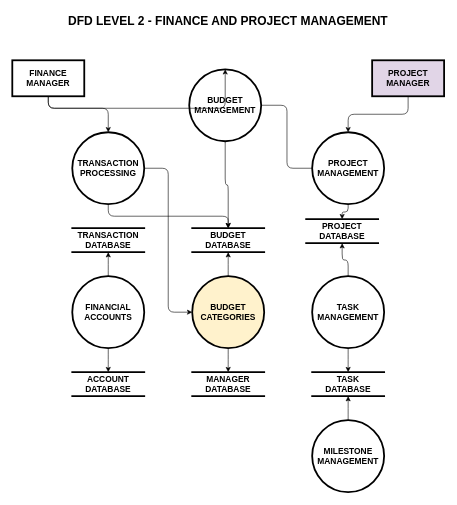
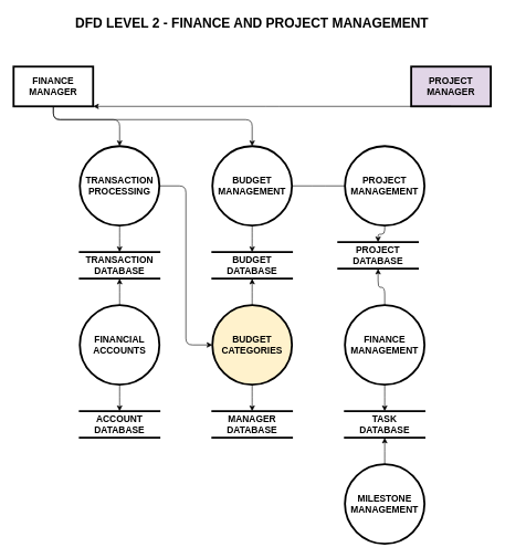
  <mxCell id="0" />
  <mxCell id="1" parent="0" />
  <mxCell id="2" value="FINANCE&#10;MANAGER" style="whiteSpace=wrap;align=center;verticalAlign=middle;fontStyle=1;strokeWidth=3;fillColor=#FFFFFF;fontSize=14;" parent="1" vertex="1"><mxGeometry x="20" y="100" width="120" height="60" as="geometry" /></mxCell>
  <mxCell id="3" value="PROJECT&#10;MANAGER" style="whiteSpace=wrap;align=center;verticalAlign=middle;fontStyle=1;strokeWidth=3;fillColor=#e1d5e7;fontSize=14;" parent="1" vertex="1"><mxGeometry x="620" y="100" width="120" height="60" as="geometry" /></mxCell>
  <mxCell id="4" value="TRANSACTION&#10;PROCESSING" style="ellipse;whiteSpace=wrap;html=1;aspect=fixed;fontSize=14;fontStyle=1;strokeWidth=3;fillColor=#FFFFFF" parent="1" vertex="1"><mxGeometry x="120" y="220" width="120" height="120" as="geometry" /></mxCell>
- <mxCell id="5" value="BUDGET&#10;MANAGEMENT" style="ellipse;whiteSpace=wrap;html=1;aspect=fixed;fontSize=14;fontStyle=1;strokeWidth=3;fillColor=#FFFFFF" parent="1" vertex="1"><mxGeometry x="315" y="115" width="120" height="120" as="geometry" /></mxCell>
+ <mxCell id="5" value="BUDGET&#10;MANAGEMENT" style="ellipse;whiteSpace=wrap;html=1;aspect=fixed;fontSize=14;fontStyle=1;strokeWidth=3;fillColor=#FFFFFF" parent="1" vertex="1"><mxGeometry x="320" y="220" width="120" height="120" as="geometry" /></mxCell>
  <mxCell id="6" value="PROJECT&#10;MANAGEMENT" style="ellipse;whiteSpace=wrap;html=1;aspect=fixed;fontSize=14;fontStyle=1;strokeWidth=3;fillColor=#FFFFFF" parent="1" vertex="1"><mxGeometry x="520" y="220" width="120" height="120" as="geometry" /></mxCell>
  <mxCell id="7" value="TRANSACTION&#10;DATABASE" style="shape=partialRectangle;whiteSpace=wrap;html=1;left=0;right=0;fillColor=none;fontSize=14;fontStyle=1;strokeWidth=3;" parent="1" vertex="1"><mxGeometry x="120" y="380" width="120" height="40" as="geometry" /></mxCell>
  <mxCell id="8" value="BUDGET&#10;DATABASE" style="shape=partialRectangle;whiteSpace=wrap;html=1;left=0;right=0;fillColor=none;fontSize=14;fontStyle=1;strokeWidth=3;" parent="1" vertex="1"><mxGeometry x="320" y="380" width="120" height="40" as="geometry" /></mxCell>
  <mxCell id="9" value="PROJECT&#10;DATABASE" style="shape=partialRectangle;whiteSpace=wrap;html=1;left=0;right=0;fillColor=none;fontSize=14;fontStyle=1;strokeWidth=3;" parent="1" vertex="1"><mxGeometry x="510" y="365" width="120" height="40" as="geometry" /></mxCell>
  <mxCell id="10" value="FINANCIAL&#10;ACCOUNTS" style="ellipse;whiteSpace=wrap;html=1;aspect=fixed;fontSize=14;fontStyle=1;strokeWidth=3;fillColor=#FFFFFF" parent="1" vertex="1"><mxGeometry x="120" y="460" width="120" height="120" as="geometry" /></mxCell>
  <mxCell id="11" value="BUDGET&#10;CATEGORIES" style="ellipse;whiteSpace=wrap;html=1;aspect=fixed;fontSize=14;fontStyle=1;strokeWidth=3;fillColor=#fff2cc;" parent="1" vertex="1"><mxGeometry x="320" y="460" width="120" height="120" as="geometry" /></mxCell>
- <mxCell id="12" value="TASK&#10;MANAGEMENT" style="ellipse;whiteSpace=wrap;html=1;aspect=fixed;fontSize=14;fontStyle=1;strokeWidth=3;fillColor=#FFFFFF" parent="1" vertex="1"><mxGeometry x="520" y="460" width="120" height="120" as="geometry" /></mxCell>
+ <mxCell id="12" value="FINANCE&#10;MANAGEMENT" style="ellipse;whiteSpace=wrap;html=1;aspect=fixed;fontSize=14;fontStyle=1;strokeWidth=3;fillColor=#FFFFFF" parent="1" vertex="1"><mxGeometry x="520" y="460" width="120" height="120" as="geometry" /></mxCell>
  <mxCell id="13" value="ACCOUNT&#10;DATABASE" style="shape=partialRectangle;whiteSpace=wrap;html=1;left=0;right=0;fillColor=none;fontSize=14;fontStyle=1;strokeWidth=3;" parent="1" vertex="1"><mxGeometry x="120" y="620" width="120" height="40" as="geometry" /></mxCell>
  <mxCell id="14" value="MANAGER&#10;DATABASE" style="shape=partialRectangle;whiteSpace=wrap;html=1;left=0;right=0;fillColor=none;fontSize=14;fontStyle=1;strokeWidth=3;" parent="1" vertex="1"><mxGeometry x="320" y="620" width="120" height="40" as="geometry" /></mxCell>
  <mxCell id="15" value="TASK&#10;DATABASE" style="shape=partialRectangle;whiteSpace=wrap;html=1;left=0;right=0;fillColor=none;fontSize=14;fontStyle=1;strokeWidth=3;" parent="1" vertex="1"><mxGeometry x="520" y="620" width="120" height="40" as="geometry" /></mxCell>
  <mxCell id="16" value="MILESTONE&#10;MANAGEMENT" style="ellipse;whiteSpace=wrap;html=1;aspect=fixed;fontSize=14;fontStyle=1;strokeWidth=3;fillColor=#FFFFFF" parent="1" vertex="1"><mxGeometry x="520" y="700" width="120" height="120" as="geometry" /></mxCell>
  <mxCell id="17" value="" style="edgeStyle=elbowEdgeStyle;elbow=vertical;exitX=0.5;exitY=1;exitPerimeter=0;entryX=0.5;entryY=0;entryPerimeter=0;fontStyle=1;strokeColor=#000000;strokeWidth=1;html=1;" parent="1" source="2" target="4" edge="1"><mxGeometry width="100" height="100" as="geometry"><mxPoint x="80" y="160" as="sourcePoint" /><mxPoint x="180" y="60" as="targetPoint" /><Array as="points"><mxPoint x="80" y="180" /></Array></mxGeometry></mxCell>
  <mxCell id="18" value="" style="edgeStyle=elbowEdgeStyle;elbow=vertical;exitX=0.5;exitY=1;exitPerimeter=0;entryX=0.5;entryY=0;entryPerimeter=0;fontStyle=1;strokeColor=#000000;strokeWidth=1;html=1;" parent="1" source="2" target="5" edge="1"><mxGeometry width="100" height="100" as="geometry"><mxPoint x="80" y="160" as="sourcePoint" /><mxPoint x="180" y="220" as="targetPoint" /><Array as="points"><mxPoint x="220" y="180" /></Array></mxGeometry></mxCell>
- <mxCell id="19" value="" style="edgeStyle=elbowEdgeStyle;elbow=vertical;exitX=0.5;exitY=1;exitPerimeter=0;entryX=0.5;entryY=0;entryPerimeter=0;fontStyle=1;strokeColor=#000000;strokeWidth=1;html=1;" parent="1" source="3" target="6" edge="1"><mxGeometry width="100" height="100" as="geometry"><mxPoint x="680" y="160" as="sourcePoint" /><mxPoint x="780" y="60" as="targetPoint" /></mxGeometry></mxCell>
- <mxCell id="20" value="" style="edgeStyle=elbowEdgeStyle;elbow=vertical;exitX=0.5;exitY=1;exitPerimeter=0;fontStyle=1;strokeColor=#000000;strokeWidth=1;html=1;" parent="1" source="4" target="8" edge="1"><mxGeometry width="100" height="100" as="geometry"><mxPoint x="180" y="340" as="sourcePoint" /><mxPoint x="280" y="240" as="targetPoint" /></mxGeometry></mxCell>
+ <mxCell id="19" value="" style="edgeStyle=elbowEdgeStyle;elbow=vertical;exitX=0.5;exitY=1;exitPerimeter=0;fontStyle=1;strokeColor=#000000;strokeWidth=1;html=1;" parent="1" source="3" target="2" edge="1"><mxGeometry width="100" height="100" as="geometry"><mxPoint x="680" y="160" as="sourcePoint" /><mxPoint x="780" y="60" as="targetPoint" /></mxGeometry></mxCell>
+ <mxCell id="20" value="" style="edgeStyle=elbowEdgeStyle;elbow=vertical;exitX=0.5;exitY=1;exitPerimeter=0;entryX=0.5;entryY=0;entryPerimeter=0;fontStyle=1;strokeColor=#000000;strokeWidth=1;html=1;" parent="1" source="4" target="7" edge="1"><mxGeometry width="100" height="100" as="geometry"><mxPoint x="180" y="340" as="sourcePoint" /><mxPoint x="280" y="240" as="targetPoint" /></mxGeometry></mxCell>
  <mxCell id="21" value="" style="edgeStyle=elbowEdgeStyle;elbow=vertical;exitX=0.5;exitY=1;exitPerimeter=0;entryX=0.5;entryY=0;entryPerimeter=0;fontStyle=1;strokeColor=#000000;strokeWidth=1;html=1;" parent="1" source="5" target="8" edge="1"><mxGeometry width="100" height="100" as="geometry"><mxPoint x="380" y="340" as="sourcePoint" /><mxPoint x="480" y="240" as="targetPoint" /></mxGeometry></mxCell>
  <mxCell id="22" value="" style="edgeStyle=elbowEdgeStyle;elbow=vertical;exitX=0.5;exitY=1;exitPerimeter=0;entryX=0.5;entryY=0;entryPerimeter=0;fontStyle=1;strokeColor=#000000;strokeWidth=1;html=1;" parent="1" source="6" target="9" edge="1"><mxGeometry width="100" height="100" as="geometry"><mxPoint x="580" y="340" as="sourcePoint" /><mxPoint x="680" y="240" as="targetPoint" /></mxGeometry></mxCell>
  <mxCell id="23" value="" style="edgeStyle=elbowEdgeStyle;elbow=horizontal;exitX=1;exitY=0.5;exitPerimeter=0;fontStyle=1;strokeColor=#000000;strokeWidth=1;html=1;" parent="1" source="4" target="11" edge="1"><mxGeometry width="100" height="100" as="geometry"><mxPoint x="240" y="280" as="sourcePoint" /><mxPoint x="340" y="180" as="targetPoint" /></mxGeometry></mxCell>
  <mxCell id="24" value="" style="edgeStyle=elbowEdgeStyle;elbow=horizontal;exitX=1;exitY=0.5;exitPerimeter=0;entryX=0;entryY=0.5;entryPerimeter=0;fontStyle=1;strokeColor=#000000;strokeWidth=1;html=1;endArrow=none;" parent="1" source="5" target="6" edge="1"><mxGeometry width="100" height="100" as="geometry"><mxPoint x="440" y="280" as="sourcePoint" /><mxPoint x="540" y="180" as="targetPoint" /></mxGeometry></mxCell>
  <mxCell id="25" value="" style="edgeStyle=elbowEdgeStyle;elbow=vertical;exitX=0.5;exitY=1;exitPerimeter=0;entryX=0.5;entryY=0;entryPerimeter=0;fontStyle=1;strokeColor=#000000;strokeWidth=1;html=1;" parent="1" source="10" target="13" edge="1"><mxGeometry width="100" height="100" as="geometry"><mxPoint x="180" y="580" as="sourcePoint" /><mxPoint x="280" y="480" as="targetPoint" /></mxGeometry></mxCell>
  <mxCell id="26" value="" style="edgeStyle=elbowEdgeStyle;elbow=vertical;exitX=0.5;exitY=1;exitPerimeter=0;entryX=0.5;entryY=0;entryPerimeter=0;fontStyle=1;strokeColor=#000000;strokeWidth=1;html=1;" parent="1" source="11" target="14" edge="1"><mxGeometry width="100" height="100" as="geometry"><mxPoint x="380" y="580" as="sourcePoint" /><mxPoint x="480" y="480" as="targetPoint" /></mxGeometry></mxCell>
  <mxCell id="27" value="" style="edgeStyle=elbowEdgeStyle;elbow=vertical;exitX=0.5;exitY=1;exitPerimeter=0;entryX=0.5;entryY=0;entryPerimeter=0;fontStyle=1;strokeColor=#000000;strokeWidth=1;html=1;" parent="1" source="12" target="15" edge="1"><mxGeometry width="100" height="100" as="geometry"><mxPoint x="580" y="580" as="sourcePoint" /><mxPoint x="680" y="480" as="targetPoint" /></mxGeometry></mxCell>
  <mxCell id="28" value="" style="edgeStyle=elbowEdgeStyle;elbow=vertical;exitX=0.5;exitY=0;exitPerimeter=0;entryX=0.5;entryY=1;entryPerimeter=0;fontStyle=1;strokeColor=#000000;strokeWidth=1;html=1;" parent="1" source="10" target="7" edge="1"><mxGeometry width="100" height="100" as="geometry"><mxPoint x="180" y="460" as="sourcePoint" /><mxPoint x="280" y="360" as="targetPoint" /></mxGeometry></mxCell>
  <mxCell id="29" value="" style="edgeStyle=elbowEdgeStyle;elbow=vertical;exitX=0.5;exitY=0;exitPerimeter=0;entryX=0.5;entryY=1;entryPerimeter=0;fontStyle=1;strokeColor=#000000;strokeWidth=1;html=1;" parent="1" source="11" target="8" edge="1"><mxGeometry width="100" height="100" as="geometry"><mxPoint x="380" y="460" as="sourcePoint" /><mxPoint x="480" y="360" as="targetPoint" /></mxGeometry></mxCell>
  <mxCell id="30" value="" style="edgeStyle=elbowEdgeStyle;elbow=vertical;exitX=0.5;exitY=0;exitPerimeter=0;entryX=0.5;entryY=1;entryPerimeter=0;fontStyle=1;strokeColor=#000000;strokeWidth=1;html=1;" parent="1" source="12" target="9" edge="1"><mxGeometry width="100" height="100" as="geometry"><mxPoint x="580" y="460" as="sourcePoint" /><mxPoint x="680" y="360" as="targetPoint" /></mxGeometry></mxCell>
  <mxCell id="31" value="" style="edgeStyle=elbowEdgeStyle;elbow=vertical;exitX=0.5;exitY=0;exitPerimeter=0;entryX=0.5;entryY=1;entryPerimeter=0;fontStyle=1;strokeColor=#000000;strokeWidth=1;html=1;" parent="1" source="16" target="15" edge="1"><mxGeometry width="100" height="100" as="geometry"><mxPoint x="580" y="700" as="sourcePoint" /><mxPoint x="680" y="600" as="targetPoint" /></mxGeometry></mxCell>
  <mxCell id="32" value="DFD LEVEL 2 - FINANCE AND PROJECT MANAGEMENT" style="text;spacingTop=-5;align=center;fontSize=20;fontStyle=1" parent="1" vertex="1"><mxGeometry x="140" y="20" width="480" height="40" as="geometry" /></mxCell>
